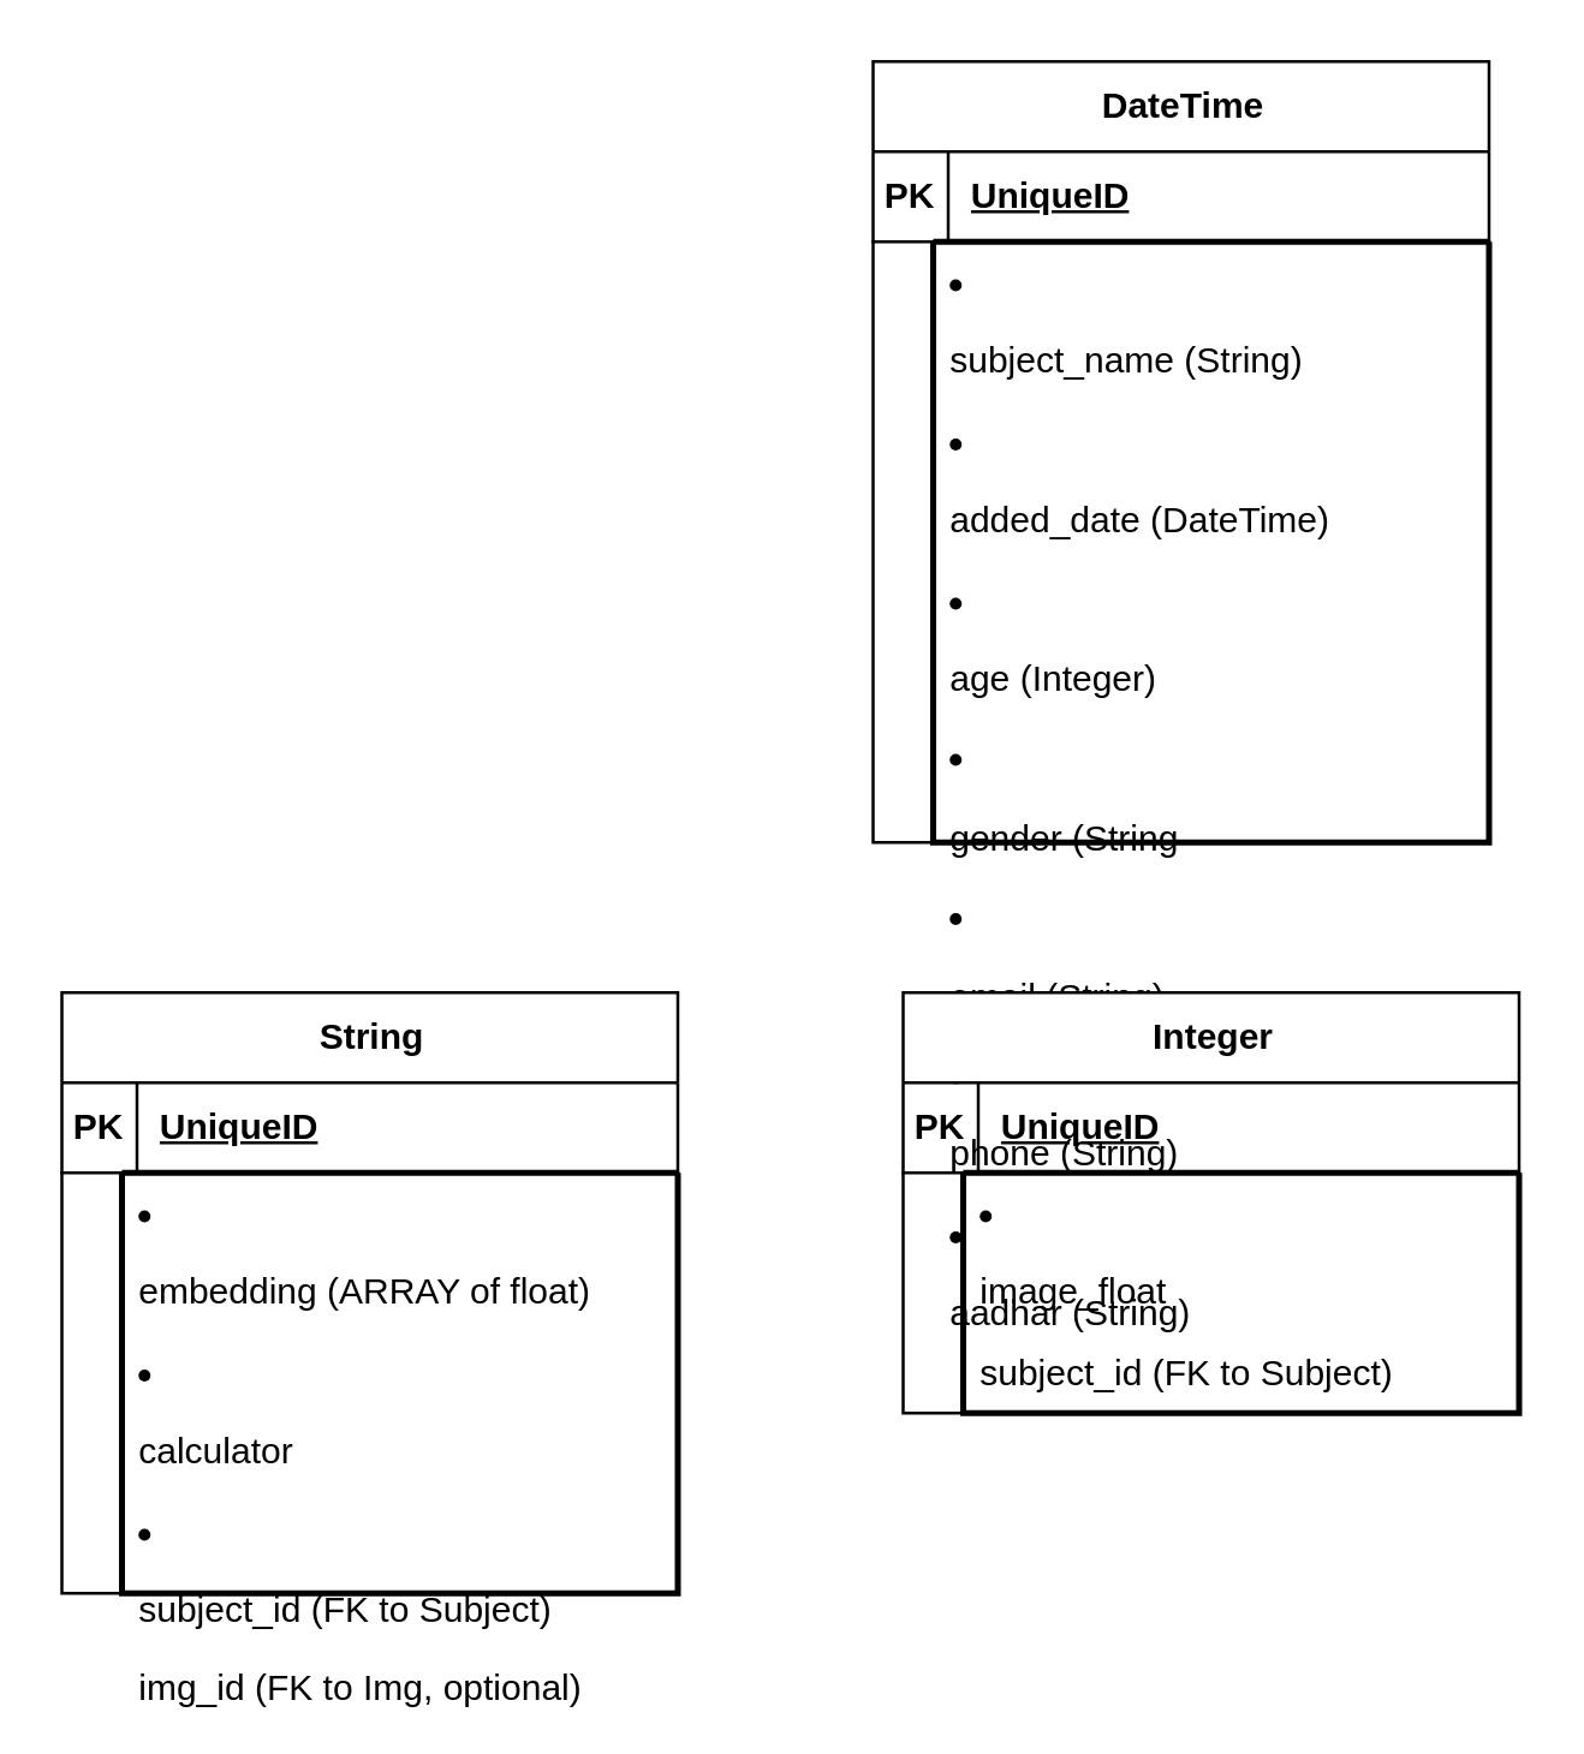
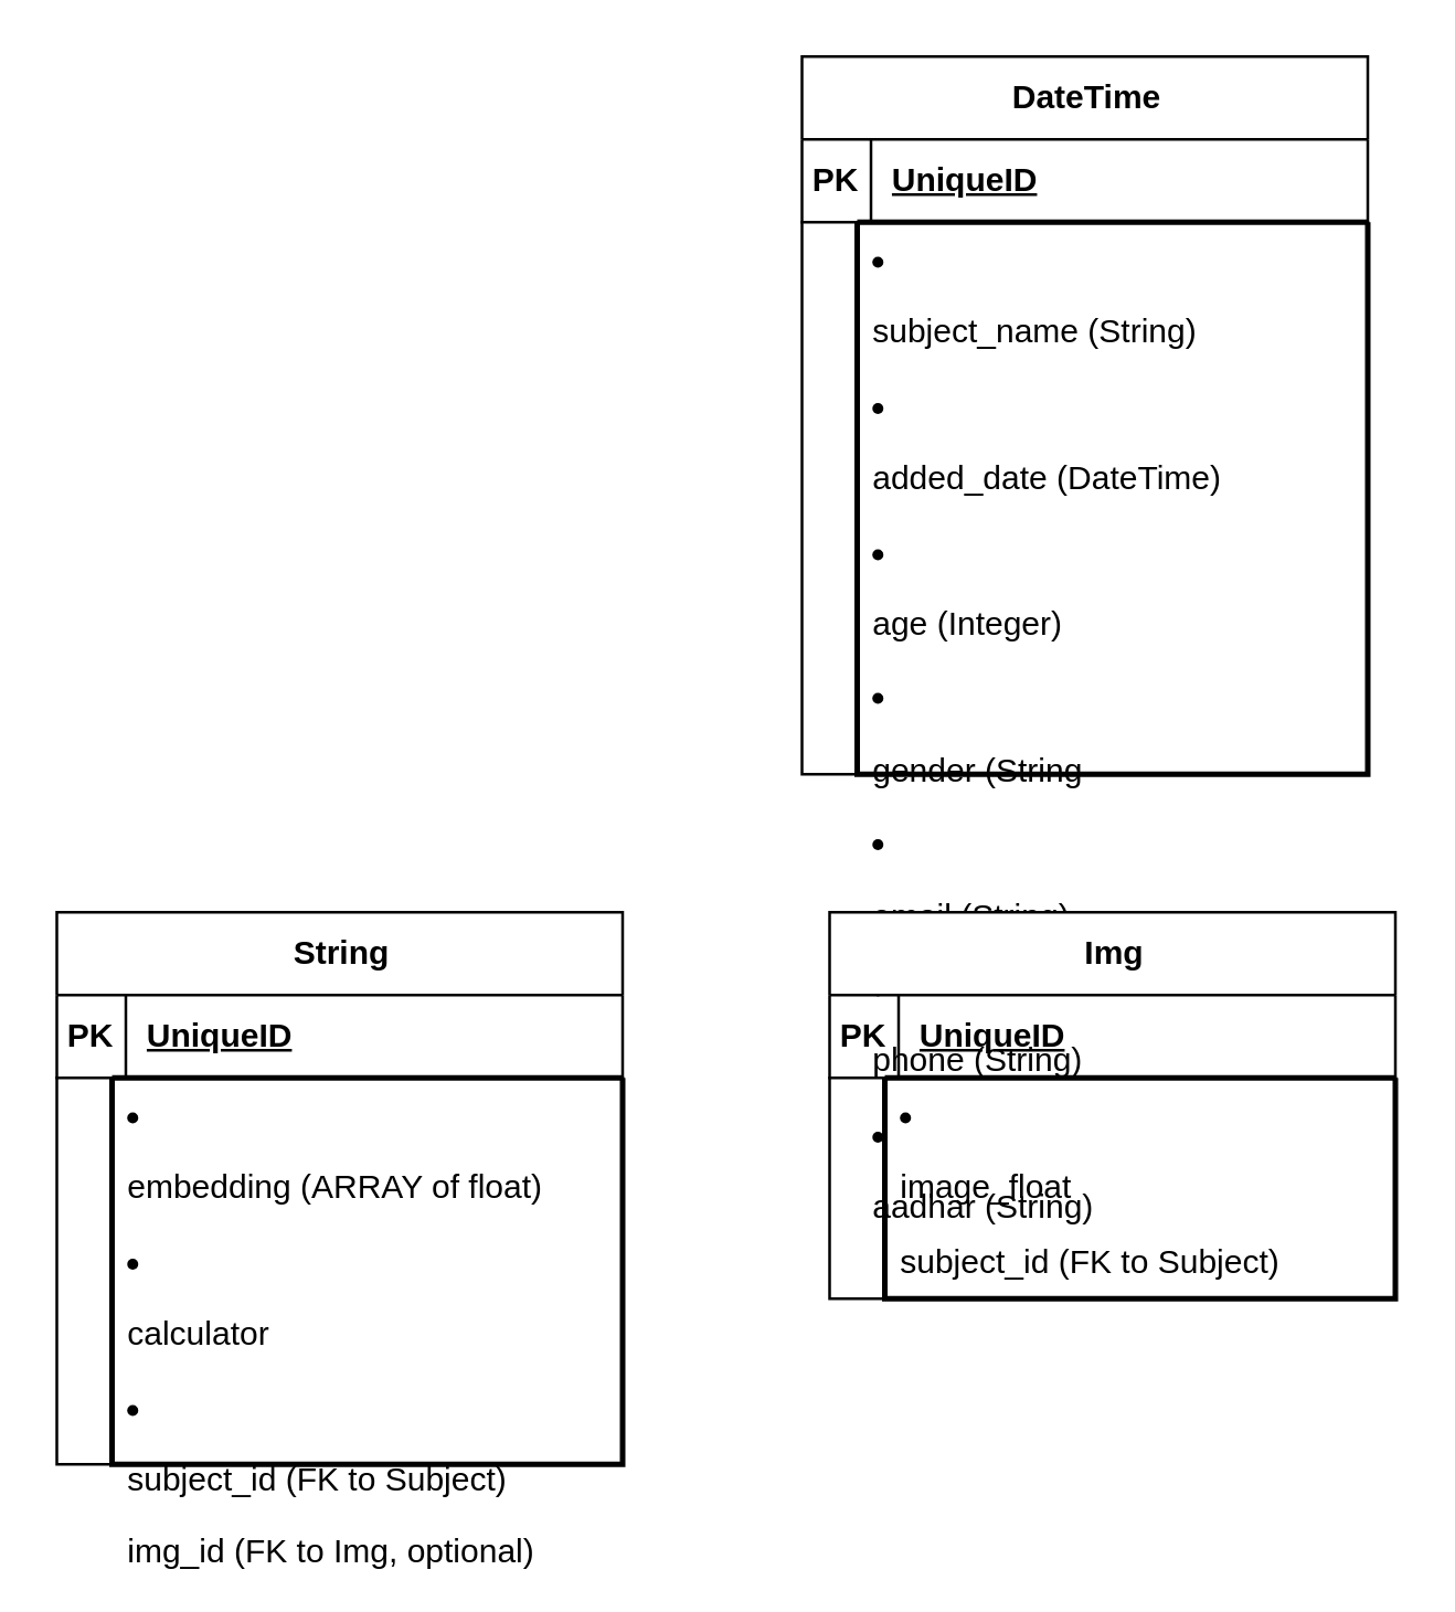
  <mxCell id="0" />
  <mxCell id="1" parent="0" />
  <mxCell id="2" value="DateTime" style="shape=table;startSize=30;container=1;collapsible=1;childLayout=tableLayout;fixedRows=1;rowLines=0;fontStyle=1;align=center;resizeLast=1;html=1;" vertex="1" parent="1"><mxGeometry x="290" y="20" width="205" height="260" as="geometry" /></mxCell>
  <mxCell id="3" value="" style="shape=tableRow;horizontal=0;startSize=0;swimlaneHead=0;swimlaneBody=0;fillColor=none;collapsible=0;dropTarget=0;points=[[0,0.5],[1,0.5]];portConstraint=eastwest;top=0;left=0;right=0;bottom=1;" vertex="1" parent="2"><mxGeometry y="30" width="205" height="30" as="geometry" /></mxCell>
  <mxCell id="4" value="PK" style="shape=partialRectangle;connectable=0;fillColor=none;top=0;left=0;bottom=0;right=0;fontStyle=1;overflow=hidden;whiteSpace=wrap;html=1;" vertex="1" parent="3"><mxGeometry width="25" height="30" as="geometry"><mxRectangle width="25" height="30" as="alternateBounds" /></mxGeometry></mxCell>
  <mxCell id="5" value="UniqueID" style="shape=partialRectangle;connectable=0;fillColor=none;top=0;left=0;bottom=0;right=0;align=left;spacingLeft=6;fontStyle=5;overflow=hidden;whiteSpace=wrap;html=1;" vertex="1" parent="3"><mxGeometry x="25" width="180" height="30" as="geometry"><mxRectangle width="180" height="30" as="alternateBounds" /></mxGeometry></mxCell>
  <mxCell id="6" value="" style="swimlane;childLayout=stackLayout;horizontal=1;startSize=0;horizontalStack=0;rounded=1;fontSize=14;fontStyle=0;strokeWidth=2;resizeParent=0;resizeLast=1;shadow=0;dashed=0;align=center;arcSize=4;whiteSpace=wrap;html=1;" vertex="1" parent="1"><mxGeometry x="310" y="80" width="185" height="200" as="geometry" /></mxCell>
  <mxCell id="7" value="&lt;li class=&quot;&quot; data-end=&quot;955&quot; data-start=&quot;930&quot;&gt;&lt;p class=&quot;&quot; data-end=&quot;955&quot; data-start=&quot;932&quot;&gt;subject_name (String)&lt;/p&gt;&lt;/li&gt;&lt;li class=&quot;&quot; data-end=&quot;983&quot; data-start=&quot;958&quot;&gt;&lt;p class=&quot;&quot; data-end=&quot;983&quot; data-start=&quot;960&quot;&gt;added_date (DateTime)&lt;/p&gt;&lt;/li&gt;&lt;li class=&quot;&quot; data-end=&quot;1003&quot; data-start=&quot;986&quot;&gt;&lt;p class=&quot;&quot; data-end=&quot;1003&quot; data-start=&quot;988&quot;&gt;age (Integer)&lt;/p&gt;&lt;/li&gt;&lt;li class=&quot;&quot; data-end=&quot;1025&quot; data-start=&quot;1006&quot;&gt;&lt;p class=&quot;&quot; data-end=&quot;1025&quot; data-start=&quot;1008&quot;&gt;gender (String&lt;/p&gt;&lt;/li&gt;&lt;li class=&quot;&quot; data-end=&quot;1046&quot; data-start=&quot;1028&quot;&gt;&lt;p class=&quot;&quot; data-end=&quot;1046&quot; data-start=&quot;1030&quot;&gt;email (String)&lt;/p&gt;&lt;/li&gt;&lt;li class=&quot;&quot; data-end=&quot;1067&quot; data-start=&quot;1049&quot;&gt;&lt;p class=&quot;&quot; data-end=&quot;1067&quot; data-start=&quot;1051&quot;&gt;phone (String)&lt;/p&gt;&lt;/li&gt;&lt;li class=&quot;&quot; data-end=&quot;1089&quot; data-start=&quot;1070&quot;&gt;&lt;p class=&quot;&quot; data-end=&quot;1089&quot; data-start=&quot;1072&quot;&gt;aadhar (String)&lt;/p&gt;&lt;/li&gt;" style="align=left;strokeColor=none;fillColor=none;spacingLeft=4;spacingRight=4;fontSize=12;verticalAlign=top;resizable=0;rotatable=0;part=1;html=1;whiteSpace=wrap;" vertex="1" parent="6"><mxGeometry width="185" height="200" as="geometry" /></mxCell>
- <mxCell id="8" value="Integer" style="shape=table;startSize=30;container=1;collapsible=1;childLayout=tableLayout;fixedRows=1;rowLines=0;fontStyle=1;align=center;resizeLast=1;html=1;" vertex="1" parent="1"><mxGeometry x="300" y="330" width="205" height="140" as="geometry" /></mxCell>
+ <mxCell id="8" value="Img" style="shape=table;startSize=30;container=1;collapsible=1;childLayout=tableLayout;fixedRows=1;rowLines=0;fontStyle=1;align=center;resizeLast=1;html=1;" vertex="1" parent="1"><mxGeometry x="300" y="330" width="205" height="140" as="geometry" /></mxCell>
  <mxCell id="9" value="" style="shape=tableRow;horizontal=0;startSize=0;swimlaneHead=0;swimlaneBody=0;fillColor=none;collapsible=0;dropTarget=0;points=[[0,0.5],[1,0.5]];portConstraint=eastwest;top=0;left=0;right=0;bottom=1;" vertex="1" parent="8"><mxGeometry y="30" width="205" height="30" as="geometry" /></mxCell>
  <mxCell id="10" value="PK" style="shape=partialRectangle;connectable=0;fillColor=none;top=0;left=0;bottom=0;right=0;fontStyle=1;overflow=hidden;whiteSpace=wrap;html=1;" vertex="1" parent="9"><mxGeometry width="25" height="30" as="geometry"><mxRectangle width="25" height="30" as="alternateBounds" /></mxGeometry></mxCell>
  <mxCell id="11" value="UniqueID" style="shape=partialRectangle;connectable=0;fillColor=none;top=0;left=0;bottom=0;right=0;align=left;spacingLeft=6;fontStyle=5;overflow=hidden;whiteSpace=wrap;html=1;" vertex="1" parent="9"><mxGeometry x="25" width="180" height="30" as="geometry"><mxRectangle width="180" height="30" as="alternateBounds" /></mxGeometry></mxCell>
  <mxCell id="12" value="" style="swimlane;childLayout=stackLayout;horizontal=1;startSize=0;horizontalStack=0;rounded=1;fontSize=14;fontStyle=0;strokeWidth=2;resizeParent=0;resizeLast=1;shadow=0;dashed=0;align=center;arcSize=4;whiteSpace=wrap;html=1;" vertex="1" parent="1"><mxGeometry x="320" y="390" width="185" height="80" as="geometry" /></mxCell>
  <mxCell id="13" value="&lt;li class=&quot;&quot; data-end=&quot;1404&quot; data-start=&quot;1391&quot;&gt;&lt;p class=&quot;&quot; data-end=&quot;1404&quot; data-start=&quot;1393&quot;&gt;image_float&lt;/p&gt;&lt;p class=&quot;&quot; data-end=&quot;1437&quot; data-start=&quot;1409&quot;&gt;subject_id (FK to Subject)&lt;/p&gt;&lt;/li&gt;" style="align=left;strokeColor=none;fillColor=none;spacingLeft=4;spacingRight=4;fontSize=12;verticalAlign=top;resizable=0;rotatable=0;part=1;html=1;whiteSpace=wrap;" vertex="1" parent="12"><mxGeometry width="185" height="80" as="geometry" /></mxCell>
  <mxCell id="14" value="String" style="shape=table;startSize=30;container=1;collapsible=1;childLayout=tableLayout;fixedRows=1;rowLines=0;fontStyle=1;align=center;resizeLast=1;html=1;" vertex="1" parent="1"><mxGeometry x="20" y="330" width="205" height="200" as="geometry" /></mxCell>
  <mxCell id="15" value="" style="shape=tableRow;horizontal=0;startSize=0;swimlaneHead=0;swimlaneBody=0;fillColor=none;collapsible=0;dropTarget=0;points=[[0,0.5],[1,0.5]];portConstraint=eastwest;top=0;left=0;right=0;bottom=1;" vertex="1" parent="14"><mxGeometry y="30" width="205" height="30" as="geometry" /></mxCell>
  <mxCell id="16" value="PK" style="shape=partialRectangle;connectable=0;fillColor=none;top=0;left=0;bottom=0;right=0;fontStyle=1;overflow=hidden;whiteSpace=wrap;html=1;" vertex="1" parent="15"><mxGeometry width="25" height="30" as="geometry"><mxRectangle width="25" height="30" as="alternateBounds" /></mxGeometry></mxCell>
  <mxCell id="17" value="UniqueID" style="shape=partialRectangle;connectable=0;fillColor=none;top=0;left=0;bottom=0;right=0;align=left;spacingLeft=6;fontStyle=5;overflow=hidden;whiteSpace=wrap;html=1;" vertex="1" parent="15"><mxGeometry x="25" width="180" height="30" as="geometry"><mxRectangle width="180" height="30" as="alternateBounds" /></mxGeometry></mxCell>
  <mxCell id="18" value="" style="swimlane;childLayout=stackLayout;horizontal=1;startSize=0;horizontalStack=0;rounded=1;fontSize=14;fontStyle=0;strokeWidth=2;resizeParent=0;resizeLast=1;shadow=0;dashed=0;align=center;arcSize=4;whiteSpace=wrap;html=1;" vertex="1" parent="1"><mxGeometry x="40" y="390" width="185" height="140" as="geometry" /></mxCell>
  <mxCell id="19" value="&lt;li class=&quot;&quot; data-end=&quot;1514&quot; data-start=&quot;1484&quot;&gt;&lt;p class=&quot;&quot; data-end=&quot;1514&quot; data-start=&quot;1486&quot;&gt;embedding (ARRAY of float)&lt;/p&gt;&lt;/li&gt;&lt;li class=&quot;&quot; data-end=&quot;1531&quot; data-start=&quot;1517&quot;&gt;&lt;p class=&quot;&quot; data-end=&quot;1531&quot; data-start=&quot;1519&quot;&gt;calculator&lt;/p&gt;&lt;/li&gt;&lt;li class=&quot;&quot; data-end=&quot;1564&quot; data-start=&quot;1534&quot;&gt;&lt;p class=&quot;&quot; data-end=&quot;1564&quot; data-start=&quot;1536&quot;&gt;subject_id (FK to Subject)&lt;/p&gt;&lt;p class=&quot;&quot; data-end=&quot;1599&quot; data-start=&quot;1569&quot;&gt;img_id (FK to Img, optional)&lt;/p&gt;&lt;/li&gt;" style="align=left;strokeColor=none;fillColor=none;spacingLeft=4;spacingRight=4;fontSize=12;verticalAlign=top;resizable=0;rotatable=0;part=1;html=1;whiteSpace=wrap;" vertex="1" parent="18"><mxGeometry width="185" height="140" as="geometry" /></mxCell>
